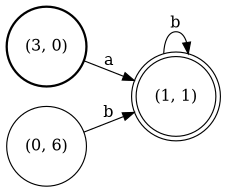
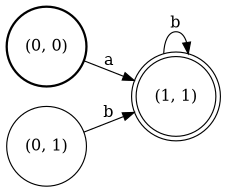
  digraph {
    fontname="DejaVu Serif"
    nodesep=0.25
    rankdir=LR
    ranksep=0.4
    node [fontname="DejaVu Serif" fontsize=14 shape=circle style=solid]
    edge [fontname="DejaVu Serif" fontsize=14]
-   n1 [label="(3, 0)" style=bold]
+   n1 [label="(0, 0)" style=bold]
    n2 [label="(1, 1)" shape=doublecircle]
-   n3 [label="(0, 6)"]
+   n3 [label="(0, 1)"]
    n1 -> n2 [label=a]
    n2 -> n2 [label=b]
    n3 -> n2 [label=b]
  }
